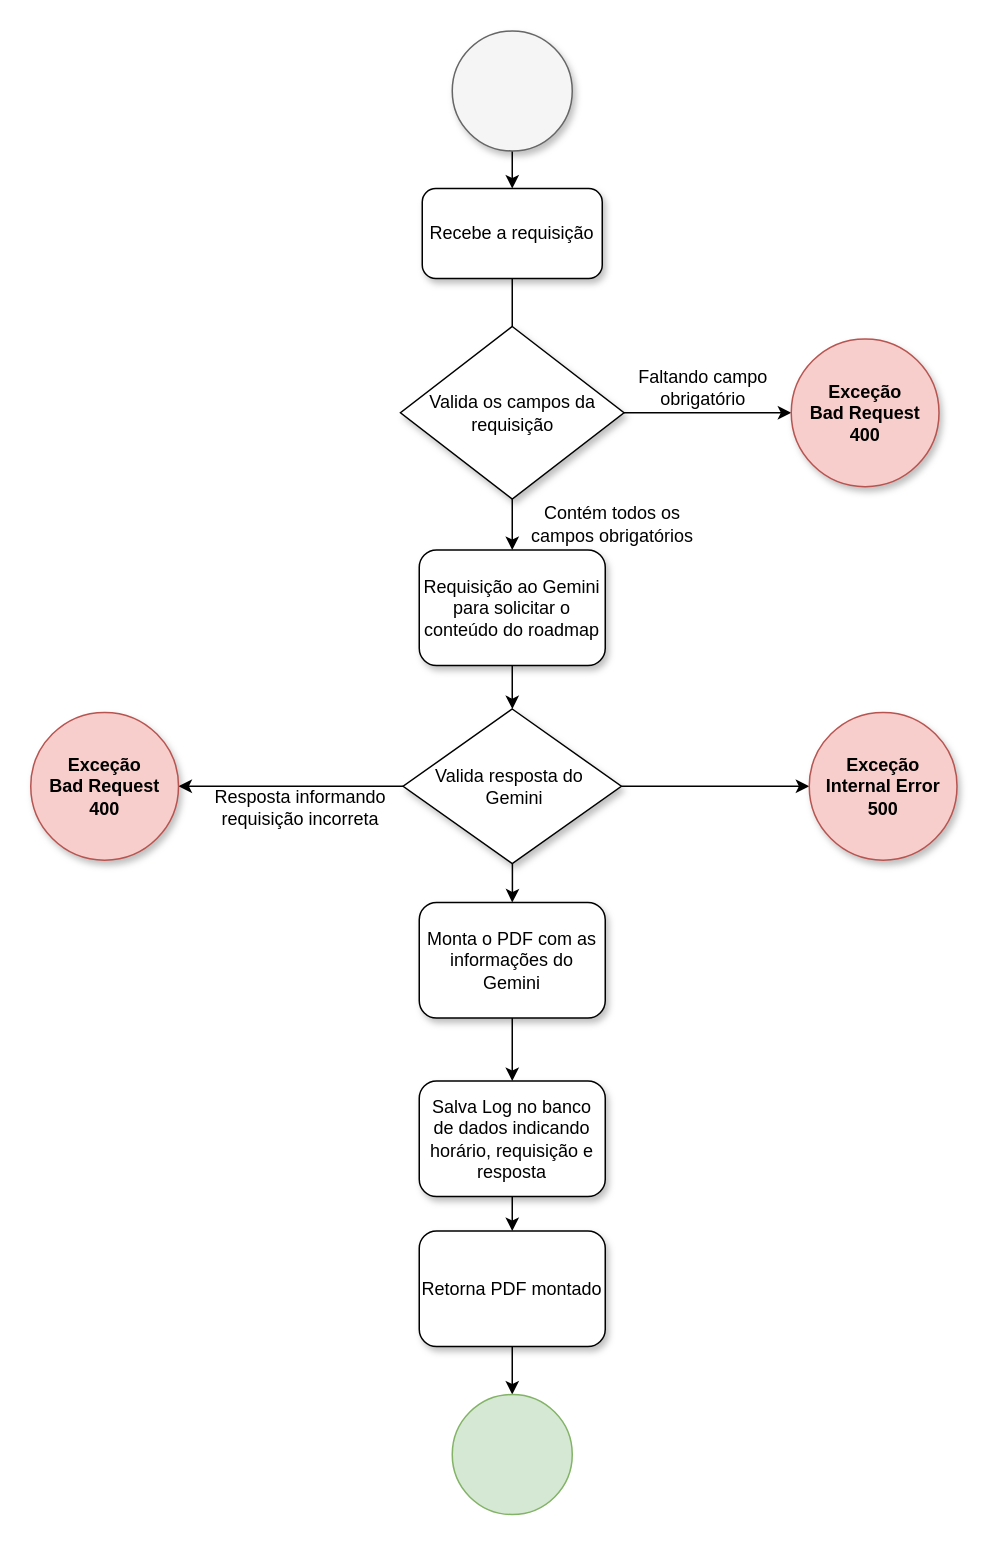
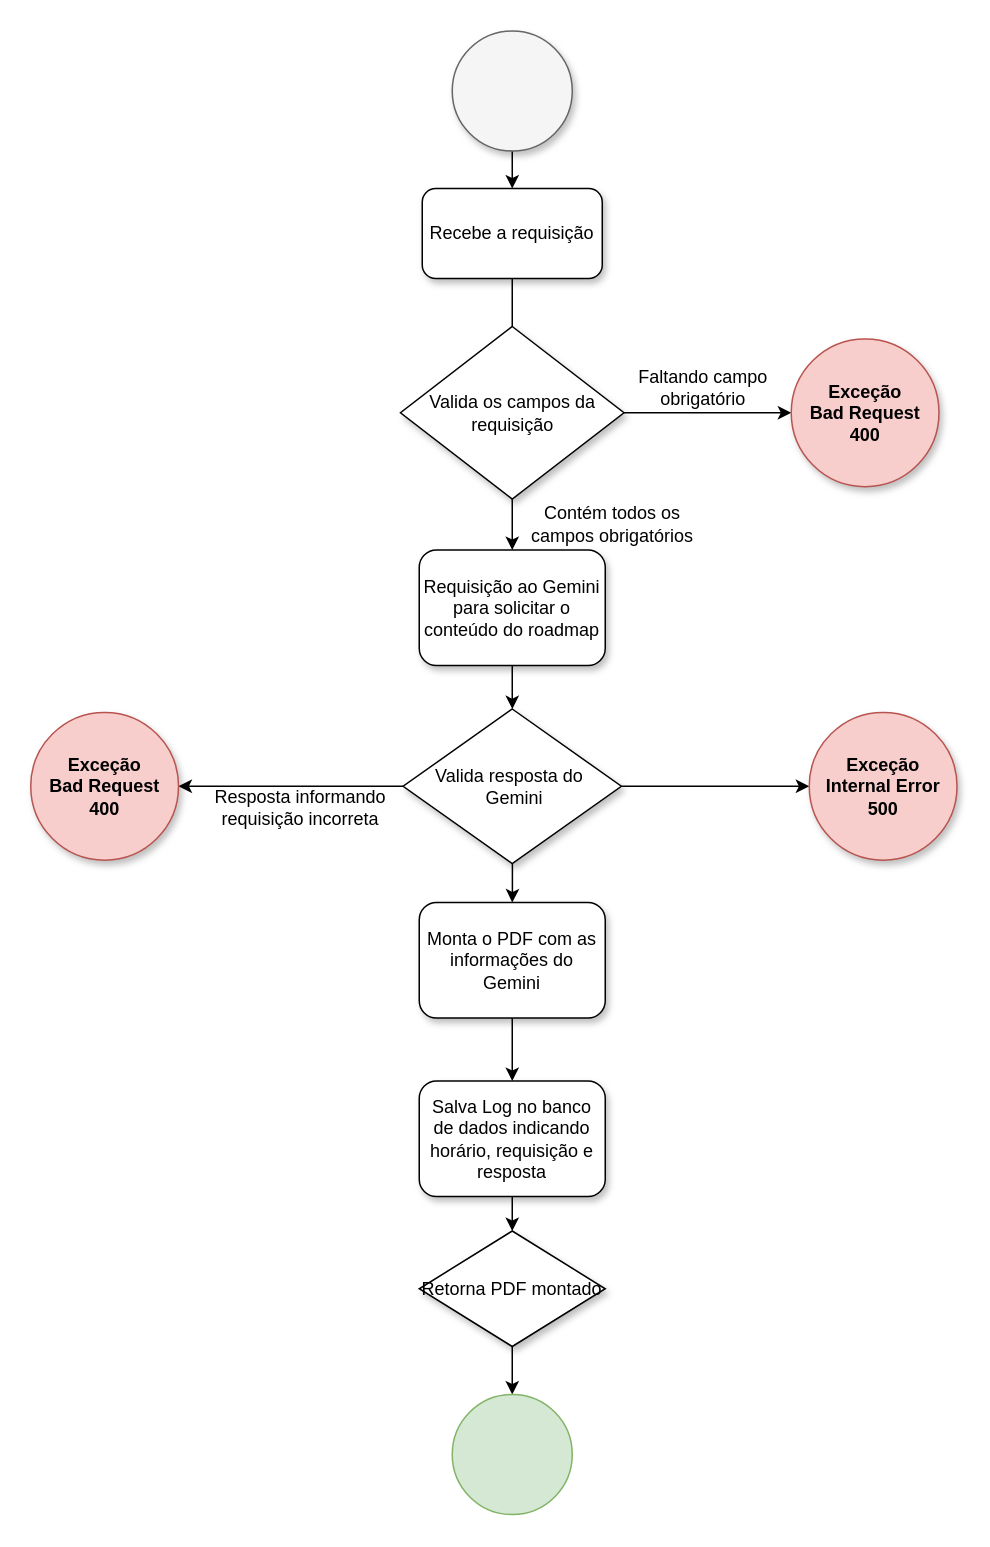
  <mxCell id="0" />
  <mxCell id="1" parent="0" />
  <mxCell id="2" style="edgeStyle=orthogonalEdgeStyle;rounded=0;orthogonalLoop=1;jettySize=auto;html=1;" parent="1" source="3" target="5" edge="1"><mxGeometry relative="1" as="geometry" /></mxCell>
  <mxCell id="3" value="" style="ellipse;whiteSpace=wrap;html=1;aspect=fixed;fillColor=#f5f5f5;strokeColor=#666666;fontColor=#333333;shadow=1;" parent="1" vertex="1"><mxGeometry x="301" y="20" width="80" height="80" as="geometry" /></mxCell>
  <mxCell id="4" style="edgeStyle=orthogonalEdgeStyle;rounded=0;orthogonalLoop=1;jettySize=auto;html=1;entryX=0.5;entryY=0;entryDx=0;entryDy=0;endArrow=none;" parent="1" source="5" target="8" edge="1"><mxGeometry relative="1" as="geometry" /></mxCell>
  <mxCell id="5" value="Recebe a requisição" style="rounded=1;whiteSpace=wrap;html=1;shadow=1;glass=0;" parent="1" vertex="1"><mxGeometry x="281" y="125" width="120" height="60" as="geometry" /></mxCell>
  <mxCell id="6" style="edgeStyle=orthogonalEdgeStyle;rounded=0;orthogonalLoop=1;jettySize=auto;html=1;exitX=1;exitY=0.5;exitDx=0;exitDy=0;entryX=0;entryY=0.5;entryDx=0;entryDy=0;" parent="1" source="8" target="10" edge="1"><mxGeometry relative="1" as="geometry"><mxPoint x="503" y="275" as="targetPoint" /></mxGeometry></mxCell>
  <mxCell id="7" style="edgeStyle=orthogonalEdgeStyle;rounded=0;orthogonalLoop=1;jettySize=auto;html=1;entryX=0.5;entryY=0;entryDx=0;entryDy=0;" parent="1" source="8" target="13" edge="1"><mxGeometry relative="1" as="geometry"><mxPoint x="341" y="393" as="targetPoint" /></mxGeometry></mxCell>
  <mxCell id="8" value="Valida os campos da requisição" style="rhombus;whiteSpace=wrap;html=1;shadow=1;" parent="1" vertex="1"><mxGeometry x="266.5" y="217" width="149" height="115" as="geometry" /></mxCell>
  <mxCell id="9" value="Faltando campo obrigatório" style="text;html=1;align=center;verticalAlign=middle;whiteSpace=wrap;rounded=0;" parent="1" vertex="1"><mxGeometry x="410" y="243" width="117" height="30" as="geometry" /></mxCell>
  <mxCell id="10" value="&lt;b&gt;Exceção&lt;br&gt;Bad Request &lt;br&gt;400&lt;/b&gt;" style="ellipse;whiteSpace=wrap;html=1;aspect=fixed;shadow=1;fillColor=#f8cecc;strokeColor=#b85450;" parent="1" vertex="1"><mxGeometry x="527" y="225.25" width="98.5" height="98.5" as="geometry" /></mxCell>
  <mxCell id="11" value="Contém todos os campos obrigatórios" style="text;html=1;align=center;verticalAlign=middle;whiteSpace=wrap;rounded=0;" parent="1" vertex="1"><mxGeometry x="347" y="331.75" width="122" height="34.25" as="geometry" /></mxCell>
  <mxCell id="12" style="edgeStyle=orthogonalEdgeStyle;rounded=0;orthogonalLoop=1;jettySize=auto;html=1;" parent="1" source="13" target="17" edge="1"><mxGeometry relative="1" as="geometry" /></mxCell>
  <mxCell id="13" value="Requisição ao Gemini para solicitar o conteúdo do roadmap" style="rounded=1;whiteSpace=wrap;html=1;shadow=1;glass=0;" parent="1" vertex="1"><mxGeometry x="279" y="366" width="124" height="77" as="geometry" /></mxCell>
  <mxCell id="14" style="edgeStyle=orthogonalEdgeStyle;rounded=0;orthogonalLoop=1;jettySize=auto;html=1;entryX=0;entryY=0.5;entryDx=0;entryDy=0;" parent="1" source="17" target="18" edge="1"><mxGeometry relative="1" as="geometry"><mxPoint x="532" y="562.5" as="targetPoint" /></mxGeometry></mxCell>
  <mxCell id="15" style="edgeStyle=orthogonalEdgeStyle;rounded=0;orthogonalLoop=1;jettySize=auto;html=1;entryX=0.5;entryY=0;entryDx=0;entryDy=0;" parent="1" source="17" target="22" edge="1"><mxGeometry relative="1" as="geometry"><mxPoint x="345" y="677" as="targetPoint" /></mxGeometry></mxCell>
  <mxCell id="16" style="edgeStyle=orthogonalEdgeStyle;rounded=0;orthogonalLoop=1;jettySize=auto;html=1;entryX=1;entryY=0.5;entryDx=0;entryDy=0;" parent="1" source="17" target="20" edge="1"><mxGeometry relative="1" as="geometry"><mxPoint x="108" y="563" as="targetPoint" /></mxGeometry></mxCell>
  <mxCell id="17" value="Valida resposta do&amp;nbsp; &amp;nbsp;Gemini" style="rhombus;whiteSpace=wrap;html=1;shadow=1;" parent="1" vertex="1"><mxGeometry x="268.25" y="472" width="145.5" height="103" as="geometry" /></mxCell>
  <mxCell id="18" value="&lt;b&gt;Exceção&lt;br&gt;Internal Error &lt;br&gt;500&lt;/b&gt;" style="ellipse;whiteSpace=wrap;html=1;aspect=fixed;shadow=1;fillColor=#f8cecc;strokeColor=#b85450;" parent="1" vertex="1"><mxGeometry x="539" y="474.25" width="98.5" height="98.5" as="geometry" /></mxCell>
  <mxCell id="19" value="Resposta informando requisição incorreta" style="text;html=1;align=center;verticalAlign=middle;whiteSpace=wrap;rounded=0;" parent="1" vertex="1"><mxGeometry x="132.5" y="516" width="134" height="44" as="geometry" /></mxCell>
  <mxCell id="20" value="&lt;b&gt;Exceção&lt;br&gt;Bad Request &lt;br&gt;400&lt;/b&gt;" style="ellipse;whiteSpace=wrap;html=1;aspect=fixed;shadow=1;fillColor=#f8cecc;strokeColor=#b85450;" parent="1" vertex="1"><mxGeometry x="20" y="474.25" width="98.5" height="98.5" as="geometry" /></mxCell>
  <mxCell id="21" style="edgeStyle=orthogonalEdgeStyle;rounded=0;orthogonalLoop=1;jettySize=auto;html=1;" parent="1" source="22" target="24" edge="1"><mxGeometry relative="1" as="geometry" /></mxCell>
  <mxCell id="22" value="Monta o PDF com as informações do Gemini" style="rounded=1;whiteSpace=wrap;html=1;shadow=1;glass=0;" parent="1" vertex="1"><mxGeometry x="279" y="601" width="124" height="77" as="geometry" /></mxCell>
  <mxCell id="23" style="edgeStyle=orthogonalEdgeStyle;rounded=0;orthogonalLoop=1;jettySize=auto;html=1;entryX=0.5;entryY=0;entryDx=0;entryDy=0;" parent="1" source="24" target="26" edge="1"><mxGeometry relative="1" as="geometry" /></mxCell>
  <mxCell id="24" value="Salva Log no banco de dados indicando horário, requisição e resposta" style="rounded=1;whiteSpace=wrap;html=1;shadow=1;glass=0;" parent="1" vertex="1"><mxGeometry x="279" y="720" width="124" height="77" as="geometry" /></mxCell>
  <mxCell id="25" style="edgeStyle=orthogonalEdgeStyle;rounded=0;orthogonalLoop=1;jettySize=auto;html=1;entryX=0.5;entryY=0;entryDx=0;entryDy=0;" parent="1" source="26" target="27" edge="1"><mxGeometry relative="1" as="geometry" /></mxCell>
- <mxCell id="26" value="Retorna PDF montado" style="rounded=1;whiteSpace=wrap;html=1;shadow=1;glass=0;" parent="1" vertex="1"><mxGeometry x="279" y="820" width="124" height="77" as="geometry" /></mxCell>
+ <mxCell id="26" value="Retorna PDF montado" style="rhombus;whiteSpace=wrap;html=1;shadow=1;glass=0;" parent="1" vertex="1"><mxGeometry x="279" y="820" width="124" height="77" as="geometry" /></mxCell>
  <mxCell id="27" value="" style="ellipse;whiteSpace=wrap;html=1;aspect=fixed;fillColor=#d5e8d4;strokeColor=#82b366;" parent="1" vertex="1"><mxGeometry x="301" y="929" width="80" height="80" as="geometry" /></mxCell>
